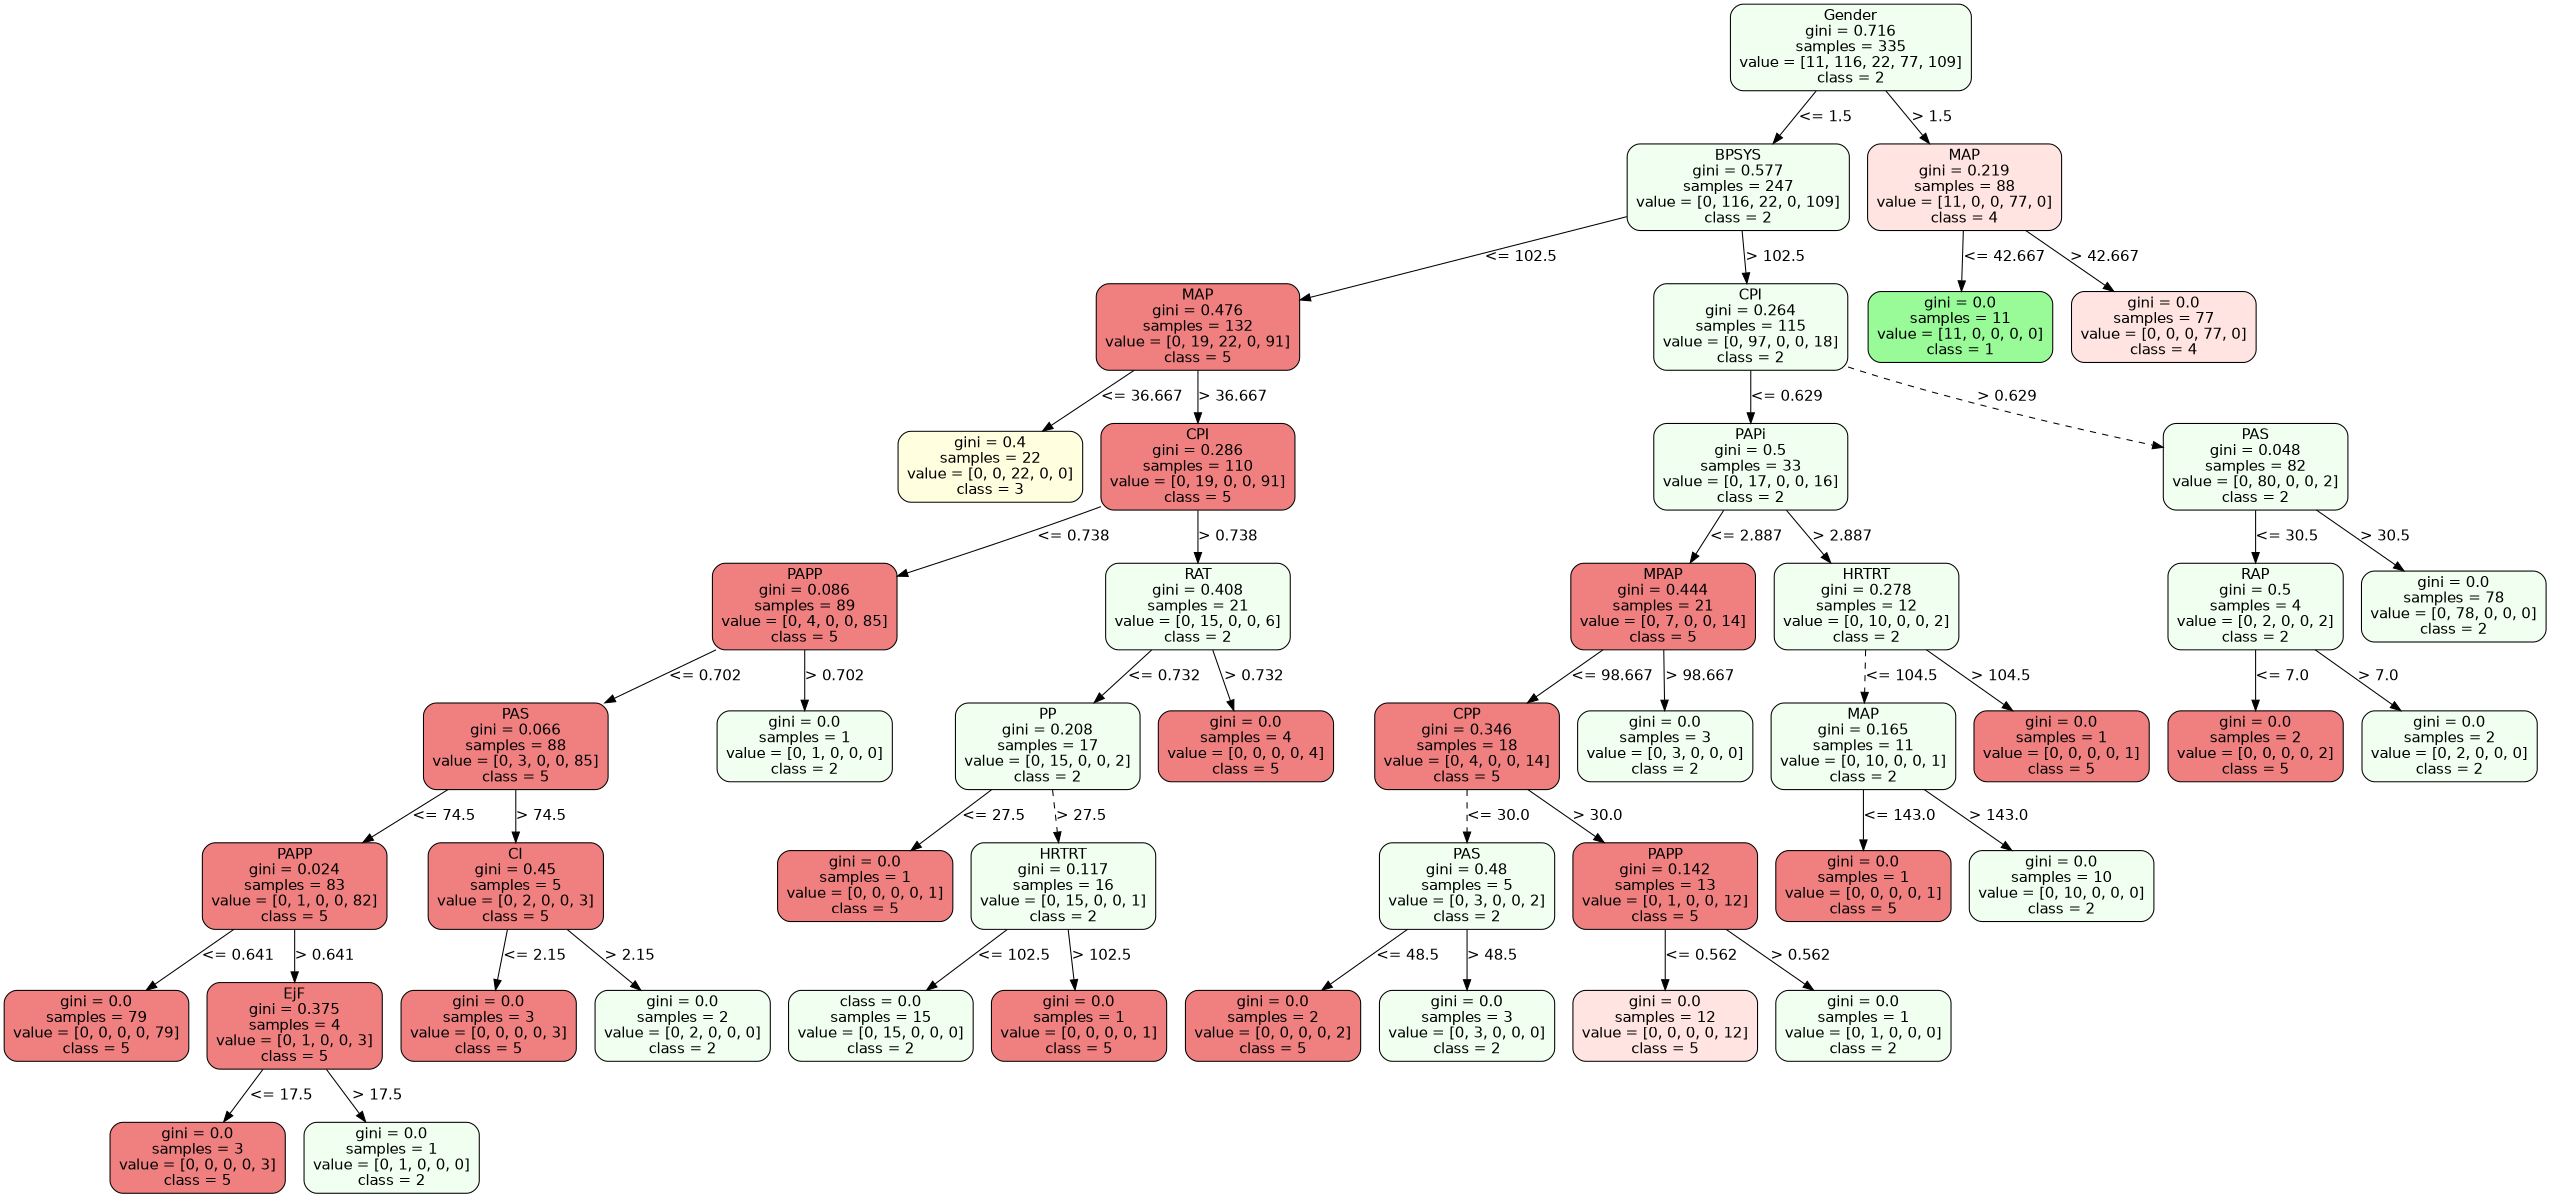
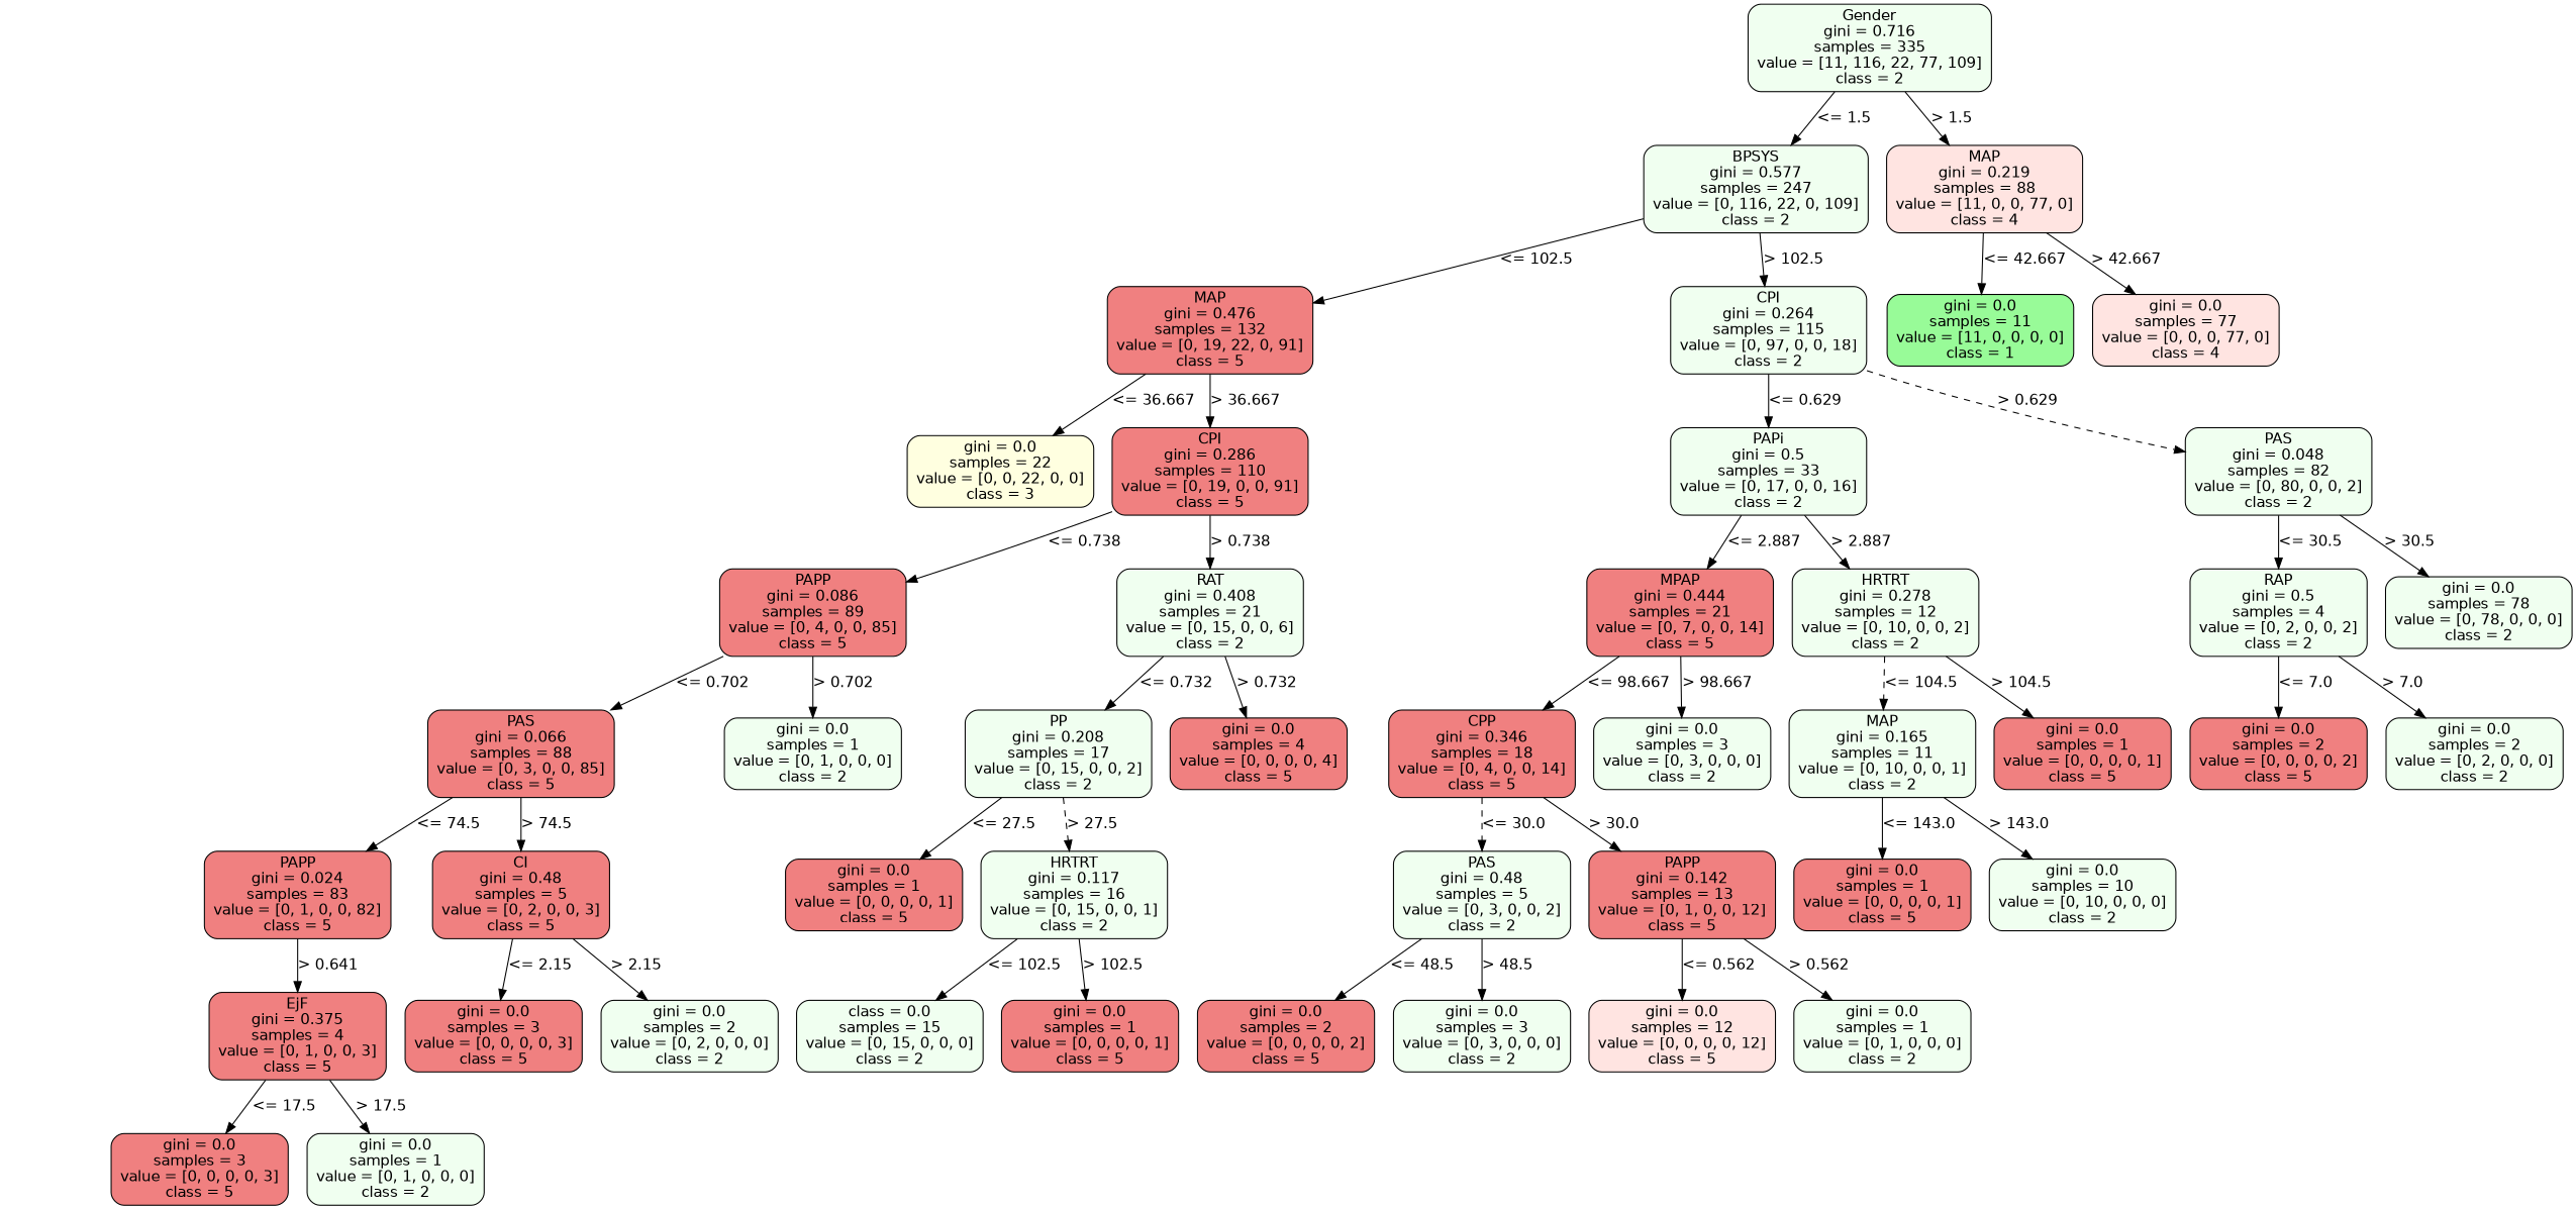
  strict digraph {
    node [color=black fillcolor=honeydew fontname=helvetica shape=box style="filled, rounded"]
    edge [fontname=helvetica op="<=" param=102.5 style=solid]
    n1 [height=1.1528 label="Gender\ngini = 0.716\nsamples = 335\nvalue = [11, 116, 22, 77, 109]\nclass = 2" width=3.2083]
    n2 [height=1.1528 label="BPSYS\ngini = 0.577\nsamples = 247\nvalue = [0, 116, 22, 0, 109]\nclass = 2" width=2.9583]
    n3 [fillcolor=mistyrose height=1.1528 label="MAP\ngini = 0.219\nsamples = 88\nvalue = [11, 0, 0, 77, 0]\nclass = 4" width=2.5833]
    n4 [fillcolor=lightcoral height=1.1528 label="MAP\ngini = 0.476\nsamples = 132\nvalue = [0, 19, 22, 0, 91]\nclass = 5" width=2.7083]
    n5 [height=1.1528 label="CPI\ngini = 0.264\nsamples = 115\nvalue = [0, 97, 0, 0, 18]\nclass = 2" width=2.5833]
    n6 [fillcolor=palegreen height=0.94444 label="gini = 0.0\nsamples = 11\nvalue = [11, 0, 0, 0, 0]\nclass = 1" width=2.4583]
    n7 [fillcolor=mistyrose height=0.94444 label="gini = 0.0\nsamples = 77\nvalue = [0, 0, 0, 77, 0]\nclass = 4" width=2.4583]
-   n8 [fillcolor=lightyellow height=0.94444 label="gini = 0.4\nsamples = 22\nvalue = [0, 0, 22, 0, 0]\nclass = 3" width=2.4583]
+   n8 [fillcolor=lightyellow height=0.94444 label="gini = 0.0\nsamples = 22\nvalue = [0, 0, 22, 0, 0]\nclass = 3" width=2.4583]
    n9 [fillcolor=lightcoral height=1.1528 label="CPI\ngini = 0.286\nsamples = 110\nvalue = [0, 19, 0, 0, 91]\nclass = 5" width=2.5833]
    n10 [height=1.1528 label="PAPi\ngini = 0.5\nsamples = 33\nvalue = [0, 17, 0, 0, 16]\nclass = 2" width=2.5833]
    n11 [height=1.1528 label="PAS\ngini = 0.048\nsamples = 82\nvalue = [0, 80, 0, 0, 2]\nclass = 2" width=2.4583]
    n12 [fillcolor=lightcoral height=1.1528 label="PAPP\ngini = 0.086\nsamples = 89\nvalue = [0, 4, 0, 0, 85]\nclass = 5" width=2.4583]
    n13 [height=1.1528 label="RAT\ngini = 0.408\nsamples = 21\nvalue = [0, 15, 0, 0, 6]\nclass = 2" width=2.4583]
    n14 [fillcolor=lightcoral height=1.1528 label="MPAP\ngini = 0.444\nsamples = 21\nvalue = [0, 7, 0, 0, 14]\nclass = 5" width=2.4583]
    n15 [height=1.1528 label="HRTRT\ngini = 0.278\nsamples = 12\nvalue = [0, 10, 0, 0, 2]\nclass = 2" width=2.4583]
    n16 [height=1.1528 label="RAP\ngini = 0.5\nsamples = 4\nvalue = [0, 2, 0, 0, 2]\nclass = 2" width=2.3333]
    n17 [height=0.94444 label="gini = 0.0\nsamples = 78\nvalue = [0, 78, 0, 0, 0]\nclass = 2" width=2.4583]
    n18 [fillcolor=lightcoral height=1.1528 label="PAS\ngini = 0.066\nsamples = 88\nvalue = [0, 3, 0, 0, 85]\nclass = 5" width=2.4583]
    n19 [height=0.94444 label="gini = 0.0\nsamples = 1\nvalue = [0, 1, 0, 0, 0]\nclass = 2" width=2.3333]
    n20 [height=1.1528 label="PP\ngini = 0.208\nsamples = 17\nvalue = [0, 15, 0, 0, 2]\nclass = 2" width=2.4583]
    n21 [fillcolor=lightcoral height=0.94444 label="gini = 0.0\nsamples = 4\nvalue = [0, 0, 0, 0, 4]\nclass = 5" width=2.3333]
    n22 [fillcolor=lightcoral height=1.1528 label="PAPP\ngini = 0.024\nsamples = 83\nvalue = [0, 1, 0, 0, 82]\nclass = 5" width=2.4583]
-   n23 [fillcolor=lightcoral height=1.1528 label="CI\ngini = 0.45\nsamples = 5\nvalue = [0, 2, 0, 0, 3]\nclass = 5" width=2.3333]
+   n23 [fillcolor=lightcoral height=1.1528 label="CI\ngini = 0.48\nsamples = 5\nvalue = [0, 2, 0, 0, 3]\nclass = 5" width=2.3333]
    n24 [fillcolor=lightcoral height=0.94444 label="gini = 0.0\nsamples = 1\nvalue = [0, 0, 0, 0, 1]\nclass = 5" width=2.3333]
    n25 [height=1.1528 label="HRTRT\ngini = 0.117\nsamples = 16\nvalue = [0, 15, 0, 0, 1]\nclass = 2" width=2.4583]
-   n26 [fillcolor=lightcoral height=0.94444 label="gini = 0.0\nsamples = 79\nvalue = [0, 0, 0, 0, 79]\nclass = 5" width=2.4583]
    n27 [fillcolor=lightcoral height=1.1528 label="EjF\ngini = 0.375\nsamples = 4\nvalue = [0, 1, 0, 0, 3]\nclass = 5" width=2.3333]
    n28 [fillcolor=lightcoral height=0.94444 label="gini = 0.0\nsamples = 3\nvalue = [0, 0, 0, 0, 3]\nclass = 5" width=2.3333]
    n29 [height=0.94444 label="gini = 0.0\nsamples = 2\nvalue = [0, 2, 0, 0, 0]\nclass = 2" width=2.3333]
    n30 [fillcolor=lightcoral height=0.94444 label="gini = 0.0\nsamples = 3\nvalue = [0, 0, 0, 0, 3]\nclass = 5" width=2.3333]
    n31 [height=0.94444 label="gini = 0.0\nsamples = 1\nvalue = [0, 1, 0, 0, 0]\nclass = 2" width=2.3333]
    n32 [height=0.94444 label="class = 0.0\nsamples = 15\nvalue = [0, 15, 0, 0, 0]\nclass = 2" width=2.4583]
    n33 [fillcolor=lightcoral height=0.94444 label="gini = 0.0\nsamples = 1\nvalue = [0, 0, 0, 0, 1]\nclass = 5" width=2.3333]
    n34 [fillcolor=lightcoral height=1.1528 label="CPP\ngini = 0.346\nsamples = 18\nvalue = [0, 4, 0, 0, 14]\nclass = 5" width=2.4583]
    n35 [height=0.94444 label="gini = 0.0\nsamples = 3\nvalue = [0, 3, 0, 0, 0]\nclass = 2" width=2.3333]
    n36 [height=1.1528 label="MAP\ngini = 0.165\nsamples = 11\nvalue = [0, 10, 0, 0, 1]\nclass = 2" width=2.4583]
    n37 [fillcolor=lightcoral height=0.94444 label="gini = 0.0\nsamples = 1\nvalue = [0, 0, 0, 0, 1]\nclass = 5" width=2.3333]
    n38 [fillcolor=lightcoral height=0.94444 label="gini = 0.0\nsamples = 2\nvalue = [0, 0, 0, 0, 2]\nclass = 5" width=2.3333]
    n39 [height=0.94444 label="gini = 0.0\nsamples = 2\nvalue = [0, 2, 0, 0, 0]\nclass = 2" width=2.3333]
    n40 [height=1.1528 label="PAS\ngini = 0.48\nsamples = 5\nvalue = [0, 3, 0, 0, 2]\nclass = 2" width=2.3333]
    n41 [fillcolor=lightcoral height=1.1528 label="PAPP\ngini = 0.142\nsamples = 13\nvalue = [0, 1, 0, 0, 12]\nclass = 5" width=2.4583]
    n42 [fillcolor=lightcoral height=0.94444 label="gini = 0.0\nsamples = 1\nvalue = [0, 0, 0, 0, 1]\nclass = 5" width=2.3333]
    n43 [height=0.94444 label="gini = 0.0\nsamples = 10\nvalue = [0, 10, 0, 0, 0]\nclass = 2" width=2.4583]
    n44 [fillcolor=lightcoral height=0.94444 label="gini = 0.0\nsamples = 2\nvalue = [0, 0, 0, 0, 2]\nclass = 5" width=2.3333]
    n45 [height=0.94444 label="gini = 0.0\nsamples = 3\nvalue = [0, 3, 0, 0, 0]\nclass = 2" width=2.3333]
    n46 [fillcolor=mistyrose height=0.94444 label="gini = 0.0\nsamples = 12\nvalue = [0, 0, 0, 0, 12]\nclass = 5" width=2.4583]
    n47 [height=0.94444 label="gini = 0.0\nsamples = 1\nvalue = [0, 1, 0, 0, 0]\nclass = 2" width=2.3333]
    n1 -> n2 [label="<= 1.5" labelangle=45 labeldistance=2.5 param=1.5]
    n1 -> n3 [label="> 1.5" labelangle=-45 labeldistance=2.5 op=">" param=1.5]
    n2 -> n4 [label="<= 102.5"]
    n2 -> n5 [label="> 102.5" op=">"]
    n3 -> n6 [label="<= 42.667" param=42.667]
    n3 -> n7 [label="> 42.667" op=">" param=42.667]
    n4 -> n8 [label="<= 36.667" param=36.667]
    n4 -> n9 [label="> 36.667" op=">" param=36.667]
    n5 -> n10 [label="<= 0.629" param=0.629]
    n5 -> n11 [label="> 0.629" op=">" param=0.629 style=dashed]
    n9 -> n12 [label="<= 0.738" param=0.738]
    n9 -> n13 [label="> 0.738" op=">" param=0.738]
    n10 -> n14 [label="<= 2.887" param=2.887]
    n10 -> n15 [label="> 2.887" op=">" param=2.887]
    n11 -> n16 [label="<= 30.5" param=30.5]
    n11 -> n17 [label="> 30.5" op=">" param=30.5]
    n12 -> n18 [label="<= 0.702" param=0.702]
    n12 -> n19 [label="> 0.702" op=">" param=0.702]
    n13 -> n20 [label="<= 0.732" param=0.732]
    n13 -> n21 [label="> 0.732" op=">" param=0.732]
    n14 -> n34 [label="<= 98.667" param=98.667]
    n14 -> n35 [label="> 98.667" op=">" param=98.667]
    n15 -> n36 [label="<= 104.5" param=104.5 style=dashed]
    n15 -> n37 [label="> 104.5" op=">" param=104.5]
    n16 -> n38 [label="<= 7.0" param=7.0]
    n16 -> n39 [label="> 7.0" op=">" param=7.0]
    n18 -> n22 [label="<= 74.5" param=74.5]
    n18 -> n23 [label="> 74.5" op=">" param=74.5]
    n20 -> n24 [label="<= 27.5" param=27.5]
    n20 -> n25 [label="> 27.5" op=">" param=27.5 style=dashed]
-   n22 -> n26 [label="<= 0.641" param=0.641]
    n22 -> n27 [label="> 0.641" op=">" param=0.641]
    n23 -> n28 [label="<= 2.15" param=2.15]
    n23 -> n29 [label="> 2.15" op=">" param=2.15]
    n25 -> n32 [label="<= 102.5"]
    n25 -> n33 [label="> 102.5" op=">"]
    n27 -> n30 [label="<= 17.5" param=17.5]
    n27 -> n31 [label="> 17.5" op=">" param=17.5]
    n34 -> n40 [label="<= 30.0" param=30.0 style=dashed]
    n34 -> n41 [label="> 30.0" op=">" param=30.0]
    n36 -> n42 [label="<= 143.0" param=143.0]
    n36 -> n43 [label="> 143.0" op=">" param=143.0]
    n40 -> n44 [label="<= 48.5" param=48.5]
    n40 -> n45 [label="> 48.5" op=">" param=48.5]
    n41 -> n46 [label="<= 0.562" param=0.562]
    n41 -> n47 [label="> 0.562" op=">" param=0.562]
  }
